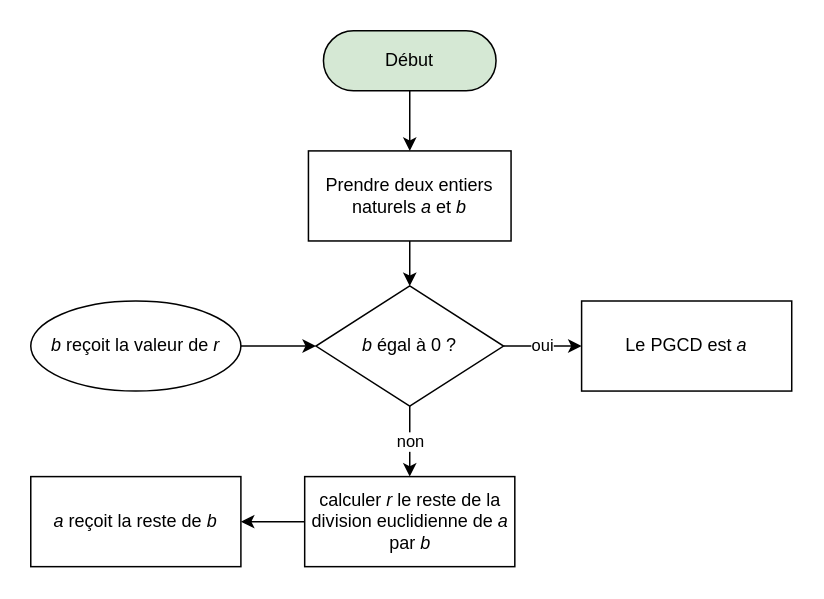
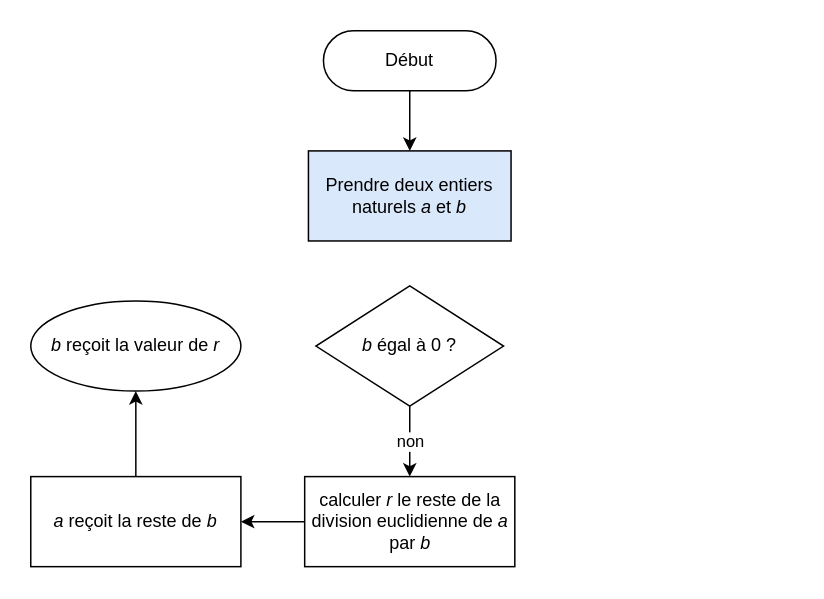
  <mxCell id="0" />
  <mxCell id="1" parent="0" />
  <mxCell id="2" style="edgeStyle=none;html=1;exitX=0.5;exitY=1;exitDx=0;exitDy=0;" parent="1" source="3" target="5" edge="1"><mxGeometry relative="1" as="geometry" /></mxCell>
- <mxCell id="3" value="Début" style="rounded=1;whiteSpace=wrap;html=1;arcSize=50;fillColor=#d5e8d4;" parent="1" vertex="1"><mxGeometry x="215" width="115" height="40" as="geometry" y="20" /></mxCell>
- <mxCell id="4" style="edgeStyle=none;html=1;exitX=0.5;exitY=1;exitDx=0;exitDy=0;entryX=0.5;entryY=0;entryDx=0;entryDy=0;" parent="1" source="5" target="8" edge="1"><mxGeometry relative="1" as="geometry" /></mxCell>
- <mxCell id="5" value="Prendre deux entiers naturels &lt;i&gt;a&lt;/i&gt; et &lt;i&gt;b&lt;/i&gt;" style="rounded=0;whiteSpace=wrap;html=1;" parent="1" vertex="1"><mxGeometry x="205" y="100" width="135" height="60" as="geometry" /></mxCell>
- <mxCell id="6" value="oui" style="edgeStyle=none;html=1;exitX=1;exitY=0.5;exitDx=0;exitDy=0;" parent="1" source="8" target="9" edge="1"><mxGeometry relative="1" as="geometry" /></mxCell>
+ <mxCell id="3" value="Début" style="rounded=1;whiteSpace=wrap;html=1;arcSize=50;" parent="1" vertex="1"><mxGeometry x="215" width="115" height="40" as="geometry" y="20" /></mxCell>
+ <mxCell id="5" value="Prendre deux entiers naturels &lt;i&gt;a&lt;/i&gt; et &lt;i&gt;b&lt;/i&gt;" style="rounded=0;whiteSpace=wrap;html=1;fillColor=#dae8fc;" parent="1" vertex="1"><mxGeometry x="205" y="100" width="135" height="60" as="geometry" /></mxCell>
  <mxCell id="7" value="non" style="edgeStyle=none;html=1;exitX=0.5;exitY=1;exitDx=0;exitDy=0;" parent="1" source="8" target="15" edge="1"><mxGeometry relative="1" as="geometry" /></mxCell>
  <mxCell id="8" value="&lt;i&gt;b&lt;/i&gt; égal à 0 ?" style="rhombus;whiteSpace=wrap;html=1;" parent="1" vertex="1"><mxGeometry x="210" y="190" width="125" height="80" as="geometry" /></mxCell>
- <mxCell id="9" value="Le PGCD est &lt;i&gt;a&lt;/i&gt;" style="rounded=0;whiteSpace=wrap;html=1;" parent="1" vertex="1"><mxGeometry x="387" y="200" width="140" height="60" as="geometry" /></mxCell>
- <mxCell id="10" style="edgeStyle=none;html=1;exitX=1;exitY=0.5;exitDx=0;exitDy=0;" parent="1" source="11" target="8" edge="1"><mxGeometry relative="1" as="geometry" /></mxCell>
  <mxCell id="11" value="&lt;i&gt;b&lt;/i&gt; reçoit la valeur de &lt;i&gt;r&lt;/i&gt;" style="ellipse;whiteSpace=wrap;html=1;" parent="1" vertex="1"><mxGeometry x="20" y="200" width="140" height="60" as="geometry" /></mxCell>
+ <mxCell id="12" style="edgeStyle=none;html=1;exitX=0.5;exitY=0;exitDx=0;exitDy=0;" parent="1" source="13" target="11" edge="1"><mxGeometry relative="1" as="geometry" /></mxCell>
  <mxCell id="13" value="&lt;i&gt;a&lt;/i&gt; reçoit la reste de &lt;i&gt;b&lt;/i&gt;" style="rounded=0;whiteSpace=wrap;html=1;" parent="1" vertex="1"><mxGeometry x="20" y="317" width="140" height="60" as="geometry" /></mxCell>
  <mxCell id="14" style="edgeStyle=none;html=1;exitX=0;exitY=0.5;exitDx=0;exitDy=0;" parent="1" source="15" target="13" edge="1"><mxGeometry relative="1" as="geometry" /></mxCell>
  <mxCell id="15" value="calculer &lt;i&gt;r&lt;/i&gt; le reste de la division euclidienne de &lt;i&gt;a&lt;/i&gt; par &lt;i&gt;b&lt;/i&gt;" style="rounded=0;whiteSpace=wrap;html=1;" parent="1" vertex="1"><mxGeometry x="202.5" y="317" width="140" height="60" as="geometry" /></mxCell>
